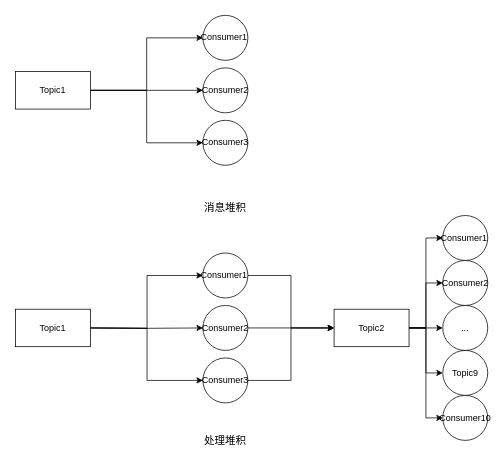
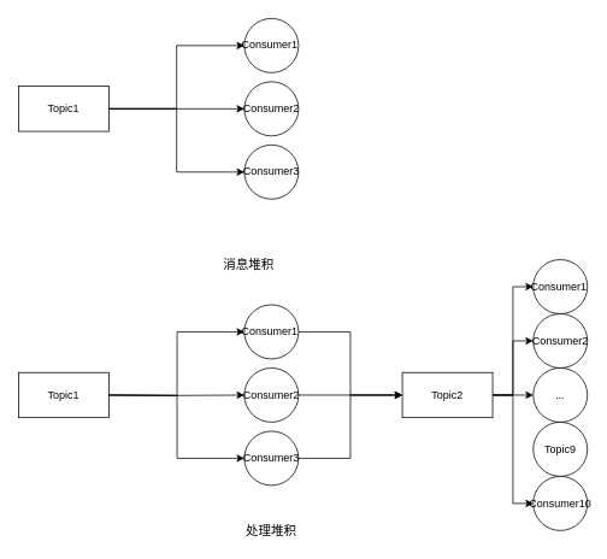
  <mxCell id="0" />
  <mxCell id="1" parent="0" />
  <mxCell id="2" style="edgeStyle=orthogonalEdgeStyle;rounded=0;orthogonalLoop=1;jettySize=auto;html=1;exitX=1;exitY=0.5;exitDx=0;exitDy=0;entryX=0;entryY=0.5;entryDx=0;entryDy=0;" edge="1" parent="1" source="5" target="6"><mxGeometry relative="1" as="geometry" /></mxCell>
  <mxCell id="3" style="edgeStyle=orthogonalEdgeStyle;rounded=0;orthogonalLoop=1;jettySize=auto;html=1;exitX=1;exitY=0.5;exitDx=0;exitDy=0;entryX=0;entryY=0.5;entryDx=0;entryDy=0;" edge="1" parent="1" source="5" target="7"><mxGeometry relative="1" as="geometry" /></mxCell>
  <mxCell id="4" style="edgeStyle=orthogonalEdgeStyle;rounded=0;orthogonalLoop=1;jettySize=auto;html=1;exitX=1;exitY=0.5;exitDx=0;exitDy=0;entryX=0;entryY=0.5;entryDx=0;entryDy=0;" edge="1" parent="1" source="5" target="8"><mxGeometry relative="1" as="geometry" /></mxCell>
  <mxCell id="5" value="Topic1" style="rounded=0;whiteSpace=wrap;html=1;" vertex="1" parent="1"><mxGeometry x="20" y="95" width="100" height="50" as="geometry" /></mxCell>
  <mxCell id="6" value="Consumer1&amp;nbsp;" style="ellipse;whiteSpace=wrap;html=1;aspect=fixed;" vertex="1" parent="1"><mxGeometry x="270" y="20" width="60" height="60" as="geometry" /></mxCell>
  <mxCell id="7" value="&lt;span&gt;Consumer2&lt;/span&gt;" style="ellipse;whiteSpace=wrap;html=1;aspect=fixed;" vertex="1" parent="1"><mxGeometry x="270" y="90" width="60" height="60" as="geometry" /></mxCell>
  <mxCell id="8" value="Consumer3" style="ellipse;whiteSpace=wrap;html=1;aspect=fixed;" vertex="1" parent="1"><mxGeometry x="270" y="160" width="60" height="60" as="geometry" /></mxCell>
  <mxCell id="9" value="Topic1" style="rounded=0;whiteSpace=wrap;html=1;" vertex="1" parent="1"><mxGeometry x="20" y="412" width="100" height="50" as="geometry" /></mxCell>
  <mxCell id="10" style="edgeStyle=orthogonalEdgeStyle;rounded=0;orthogonalLoop=1;jettySize=auto;html=1;exitX=1;exitY=0.5;exitDx=0;exitDy=0;entryX=0;entryY=0.5;entryDx=0;entryDy=0;" edge="1" parent="1" source="15" target="25"><mxGeometry relative="1" as="geometry" /></mxCell>
  <mxCell id="11" style="edgeStyle=orthogonalEdgeStyle;rounded=0;orthogonalLoop=1;jettySize=auto;html=1;exitX=1;exitY=0.5;exitDx=0;exitDy=0;entryX=0;entryY=0.5;entryDx=0;entryDy=0;" edge="1" parent="1" source="15" target="29"><mxGeometry relative="1" as="geometry" /></mxCell>
  <mxCell id="12" style="edgeStyle=orthogonalEdgeStyle;rounded=0;orthogonalLoop=1;jettySize=auto;html=1;exitX=1;exitY=0.5;exitDx=0;exitDy=0;" edge="1" parent="1" source="15" target="26"><mxGeometry relative="1" as="geometry" /></mxCell>
- <mxCell id="13" style="edgeStyle=orthogonalEdgeStyle;rounded=0;orthogonalLoop=1;jettySize=auto;html=1;exitX=1;exitY=0.5;exitDx=0;exitDy=0;entryX=0;entryY=0.5;entryDx=0;entryDy=0;" edge="1" parent="1" source="15" target="28"><mxGeometry relative="1" as="geometry" /></mxCell>
  <mxCell id="14" style="edgeStyle=orthogonalEdgeStyle;rounded=0;orthogonalLoop=1;jettySize=auto;html=1;exitX=1;exitY=0.5;exitDx=0;exitDy=0;entryX=0;entryY=0.5;entryDx=0;entryDy=0;" edge="1" parent="1" source="15" target="27"><mxGeometry relative="1" as="geometry" /></mxCell>
  <mxCell id="15" value="Topic2" style="rounded=0;whiteSpace=wrap;html=1;" vertex="1" parent="1"><mxGeometry x="445" y="412" width="100" height="50" as="geometry" /></mxCell>
  <mxCell id="16" style="edgeStyle=orthogonalEdgeStyle;rounded=0;orthogonalLoop=1;jettySize=auto;html=1;exitX=1;exitY=0.5;exitDx=0;exitDy=0;entryX=0;entryY=0.5;entryDx=0;entryDy=0;" edge="1" target="20" parent="1"><mxGeometry relative="1" as="geometry"><mxPoint x="120" y="437" as="sourcePoint" /></mxGeometry></mxCell>
  <mxCell id="17" style="edgeStyle=orthogonalEdgeStyle;rounded=0;orthogonalLoop=1;jettySize=auto;html=1;exitX=1;exitY=0.5;exitDx=0;exitDy=0;entryX=0;entryY=0.5;entryDx=0;entryDy=0;" edge="1" target="22" parent="1"><mxGeometry relative="1" as="geometry"><mxPoint x="120" y="437" as="sourcePoint" /></mxGeometry></mxCell>
  <mxCell id="18" style="edgeStyle=orthogonalEdgeStyle;rounded=0;orthogonalLoop=1;jettySize=auto;html=1;exitX=1;exitY=0.5;exitDx=0;exitDy=0;entryX=0;entryY=0.5;entryDx=0;entryDy=0;" edge="1" target="24" parent="1"><mxGeometry relative="1" as="geometry"><mxPoint x="120" y="437" as="sourcePoint" /></mxGeometry></mxCell>
  <mxCell id="19" style="edgeStyle=orthogonalEdgeStyle;rounded=0;orthogonalLoop=1;jettySize=auto;html=1;exitX=1;exitY=0.5;exitDx=0;exitDy=0;entryX=0;entryY=0.5;entryDx=0;entryDy=0;" edge="1" parent="1" source="20" target="15"><mxGeometry relative="1" as="geometry" /></mxCell>
  <mxCell id="20" value="Consumer1&amp;nbsp;" style="ellipse;whiteSpace=wrap;html=1;aspect=fixed;" vertex="1" parent="1"><mxGeometry x="270" y="337" width="60" height="60" as="geometry" /></mxCell>
  <mxCell id="21" style="edgeStyle=orthogonalEdgeStyle;rounded=0;orthogonalLoop=1;jettySize=auto;html=1;exitX=1;exitY=0.5;exitDx=0;exitDy=0;entryX=0;entryY=0.5;entryDx=0;entryDy=0;" edge="1" parent="1" source="22" target="15"><mxGeometry relative="1" as="geometry" /></mxCell>
  <mxCell id="22" value="&lt;span&gt;Consumer2&lt;/span&gt;" style="ellipse;whiteSpace=wrap;html=1;aspect=fixed;" vertex="1" parent="1"><mxGeometry x="270" y="407" width="60" height="60" as="geometry" /></mxCell>
  <mxCell id="23" style="edgeStyle=orthogonalEdgeStyle;rounded=0;orthogonalLoop=1;jettySize=auto;html=1;exitX=1;exitY=0.5;exitDx=0;exitDy=0;entryX=0;entryY=0.5;entryDx=0;entryDy=0;" edge="1" parent="1" source="24" target="15"><mxGeometry relative="1" as="geometry" /></mxCell>
  <mxCell id="24" value="Consumer3" style="ellipse;whiteSpace=wrap;html=1;aspect=fixed;" vertex="1" parent="1"><mxGeometry x="270" y="477" width="60" height="60" as="geometry" /></mxCell>
  <mxCell id="25" value="Consumer1&amp;nbsp;" style="ellipse;whiteSpace=wrap;html=1;aspect=fixed;" vertex="1" parent="1"><mxGeometry x="590" y="287" width="60" height="60" as="geometry" /></mxCell>
  <mxCell id="26" value="..." style="ellipse;whiteSpace=wrap;html=1;aspect=fixed;" vertex="1" parent="1"><mxGeometry x="590" y="407" width="60" height="60" as="geometry" /></mxCell>
  <mxCell id="27" value="Consumer10" style="ellipse;whiteSpace=wrap;html=1;aspect=fixed;" vertex="1" parent="1"><mxGeometry x="590" y="527" width="60" height="60" as="geometry" /></mxCell>
  <mxCell id="28" value="Topic9" style="ellipse;whiteSpace=wrap;html=1;aspect=fixed;" vertex="1" parent="1"><mxGeometry x="590" y="467" width="60" height="60" as="geometry" /></mxCell>
  <mxCell id="29" value="Consumer2" style="ellipse;whiteSpace=wrap;html=1;aspect=fixed;" vertex="1" parent="1"><mxGeometry x="590" y="347" width="60" height="60" as="geometry" /></mxCell>
- <mxCell id="30" value="&lt;font style=&quot;font-size: 14px&quot;&gt;消息堆积&lt;/font&gt;" style="text;html=1;strokeColor=none;fillColor=none;align=center;verticalAlign=middle;whiteSpace=wrap;rounded=0;" vertex="1" parent="1"><mxGeometry x="255" y="267" width="90" height="20" as="geometry" /></mxCell>
+ <mxCell id="30" value="&lt;font style=&quot;font-size: 14px&quot;&gt;消息堆积&lt;/font&gt;" style="text;html=1;strokeColor=none;fillColor=none;align=center;verticalAlign=middle;whiteSpace=wrap;rounded=0;" vertex="1" parent="1"><mxGeometry x="230" y="282" width="90" height="20" as="geometry" /></mxCell>
  <mxCell id="31" value="&lt;span style=&quot;font-size: 14px&quot;&gt;处理堆积&lt;/span&gt;" style="text;html=1;strokeColor=none;fillColor=none;align=center;verticalAlign=middle;whiteSpace=wrap;rounded=0;" vertex="1" parent="1"><mxGeometry x="255" y="577" width="90" height="20" as="geometry" /></mxCell>
